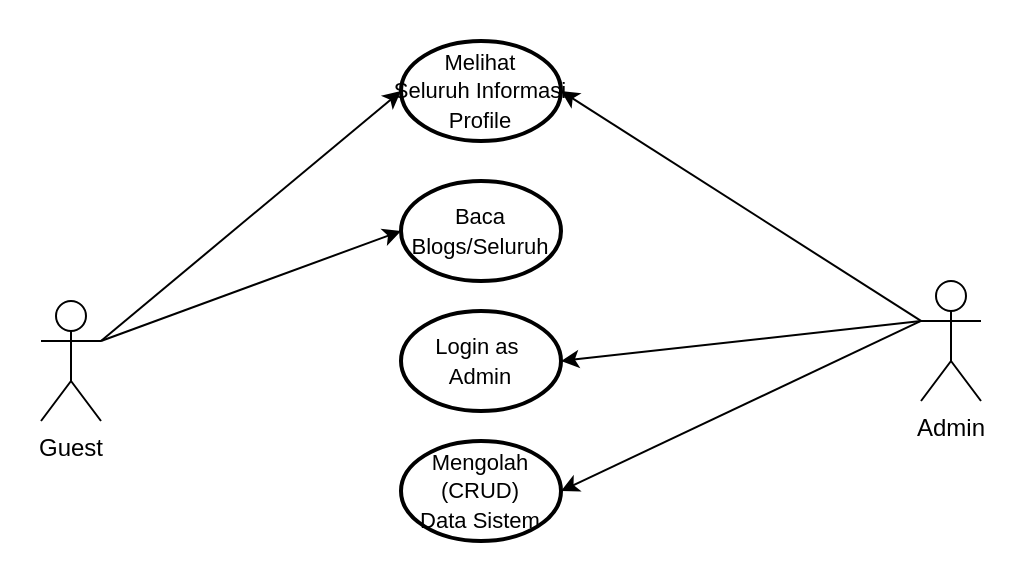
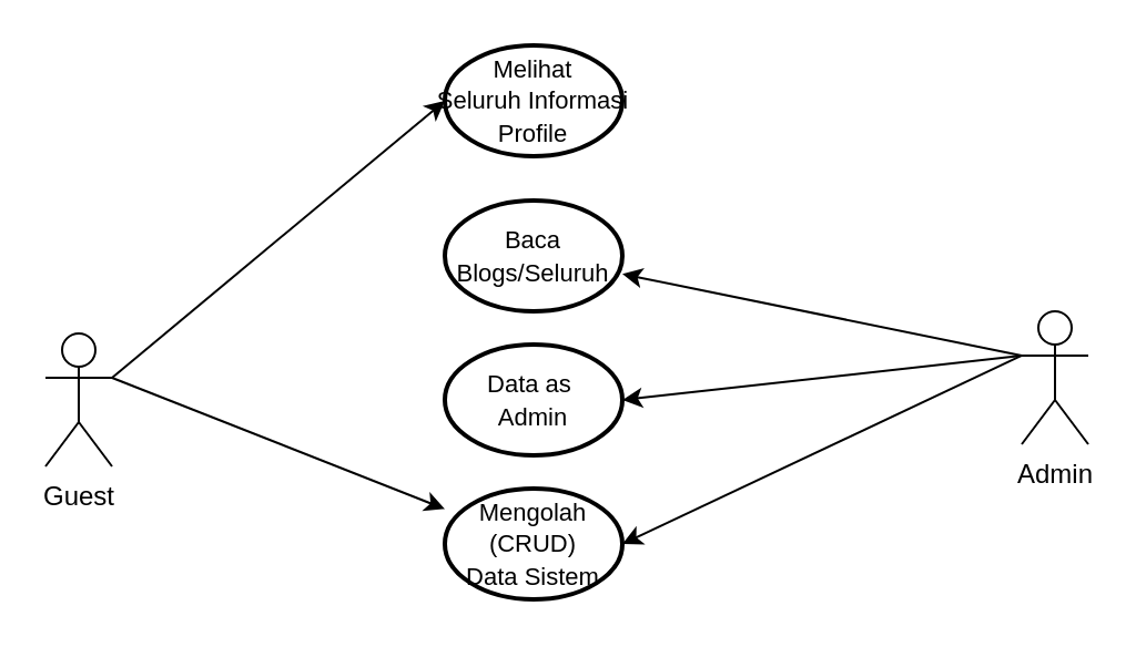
  <mxCell id="0" />
  <mxCell id="1" parent="0" />
  <mxCell id="2" value="Guest" style="shape=umlActor;verticalLabelPosition=bottom;verticalAlign=top;html=1;outlineConnect=0;" vertex="1" parent="1"><mxGeometry x="20" y="150" width="30" height="60" as="geometry" /></mxCell>
  <mxCell id="3" value="Admin" style="shape=umlActor;verticalLabelPosition=bottom;verticalAlign=top;html=1;outlineConnect=0;" vertex="1" parent="1"><mxGeometry x="460" y="140" width="30" height="60" as="geometry" /></mxCell>
  <mxCell id="4" value="&lt;font style=&quot;font-size: 11px;&quot;&gt;Melihat Seluruh&amp;nbsp;&lt;/font&gt;&lt;span style=&quot;font-size: 11px; background-color: initial;&quot;&gt;Informasi Profile&lt;/span&gt;" style="strokeWidth=2;html=1;shape=mxgraph.flowchart.start_1;whiteSpace=wrap;" vertex="1" parent="1"><mxGeometry x="200" y="20" width="80" height="50" as="geometry" /></mxCell>
  <mxCell id="5" value="" style="endArrow=classic;html=1;rounded=0;entryX=0;entryY=0.5;entryDx=0;entryDy=0;entryPerimeter=0;exitX=1;exitY=0.333;exitDx=0;exitDy=0;exitPerimeter=0;" edge="1" parent="1" source="2" target="4"><mxGeometry width="50" height="50" relative="1" as="geometry"><mxPoint x="60" y="180" as="sourcePoint" /><mxPoint x="210" y="110" as="targetPoint" /></mxGeometry></mxCell>
  <mxCell id="6" value="&lt;span style=&quot;font-size: 11px;&quot;&gt;Baca Blogs/Seluruh&lt;/span&gt;" style="strokeWidth=2;html=1;shape=mxgraph.flowchart.start_1;whiteSpace=wrap;" vertex="1" parent="1"><mxGeometry x="200" y="90" width="80" height="50" as="geometry" /></mxCell>
- <mxCell id="7" value="" style="endArrow=classic;html=1;rounded=0;entryX=0;entryY=0.5;entryDx=0;entryDy=0;entryPerimeter=0;exitX=1;exitY=0.333;exitDx=0;exitDy=0;exitPerimeter=0;" edge="1" parent="1" source="2" target="6"><mxGeometry width="50" height="50" relative="1" as="geometry"><mxPoint x="60" y="180" as="sourcePoint" /><mxPoint x="215" y="150" as="targetPoint" /></mxGeometry></mxCell>
- <mxCell id="8" value="" style="endArrow=classic;html=1;rounded=0;exitX=0;exitY=0.333;exitDx=0;exitDy=0;exitPerimeter=0;entryX=1;entryY=0.5;entryDx=0;entryDy=0;entryPerimeter=0;" edge="1" parent="1" source="3" target="4"><mxGeometry width="50" height="50" relative="1" as="geometry"><mxPoint x="370" y="180" as="sourcePoint" /><mxPoint x="420" y="130" as="targetPoint" /></mxGeometry></mxCell>
+ <mxCell id="7" value="" style="endArrow=classic;html=1;rounded=0;exitX=1;exitY=0.333;exitDx=0;exitDy=0;exitPerimeter=0;" edge="1" parent="1" source="2" target="10"><mxGeometry width="50" height="50" relative="1" as="geometry"><mxPoint x="60" y="180" as="sourcePoint" /><mxPoint x="215" y="150" as="targetPoint" /></mxGeometry></mxCell>
+ <mxCell id="9" value="" style="endArrow=classic;html=1;rounded=0;exitX=0;exitY=0.333;exitDx=0;exitDy=0;exitPerimeter=0;" edge="1" parent="1" source="3" target="6"><mxGeometry width="50" height="50" relative="1" as="geometry"><mxPoint x="465" y="227.5" as="sourcePoint" /><mxPoint x="285" y="112.5" as="targetPoint" /></mxGeometry></mxCell>
  <mxCell id="10" value="&lt;span style=&quot;font-size: 11px;&quot;&gt;Mengolah (CRUD)&lt;/span&gt;&lt;div&gt;&lt;span style=&quot;font-size: 11px;&quot;&gt;Data Sistem&lt;/span&gt;&lt;/div&gt;" style="strokeWidth=2;html=1;shape=mxgraph.flowchart.start_1;whiteSpace=wrap;" vertex="1" parent="1"><mxGeometry x="200" y="220" width="80" height="50" as="geometry" /></mxCell>
  <mxCell id="11" value="" style="endArrow=classic;html=1;rounded=0;exitX=0;exitY=0.333;exitDx=0;exitDy=0;exitPerimeter=0;entryX=1;entryY=0.5;entryDx=0;entryDy=0;entryPerimeter=0;" edge="1" parent="1" source="3" target="10"><mxGeometry width="50" height="50" relative="1" as="geometry"><mxPoint x="470" y="170" as="sourcePoint" /><mxPoint x="290" y="133" as="targetPoint" /></mxGeometry></mxCell>
- <mxCell id="12" value="&lt;span style=&quot;font-size: 11px;&quot;&gt;Login as&amp;nbsp;&lt;/span&gt;&lt;div&gt;&lt;span style=&quot;font-size: 11px;&quot;&gt;Admin&lt;/span&gt;&lt;/div&gt;" style="strokeWidth=2;html=1;shape=mxgraph.flowchart.start_1;whiteSpace=wrap;" vertex="1" parent="1"><mxGeometry x="200" y="155" width="80" height="50" as="geometry" /></mxCell>
+ <mxCell id="12" value="&lt;span style=&quot;font-size: 11px;&quot;&gt;Data as&amp;nbsp;&lt;/span&gt;&lt;div&gt;&lt;span style=&quot;font-size: 11px;&quot;&gt;Admin&lt;/span&gt;&lt;/div&gt;" style="strokeWidth=2;html=1;shape=mxgraph.flowchart.start_1;whiteSpace=wrap;" vertex="1" parent="1"><mxGeometry x="200" y="155" width="80" height="50" as="geometry" /></mxCell>
  <mxCell id="13" value="" style="endArrow=classic;html=1;rounded=0;entryX=1;entryY=0.5;entryDx=0;entryDy=0;entryPerimeter=0;exitX=0;exitY=0.333;exitDx=0;exitDy=0;exitPerimeter=0;" edge="1" parent="1" source="3" target="12"><mxGeometry width="50" height="50" relative="1" as="geometry"><mxPoint x="460" y="170" as="sourcePoint" /><mxPoint x="290" y="133" as="targetPoint" /></mxGeometry></mxCell>
